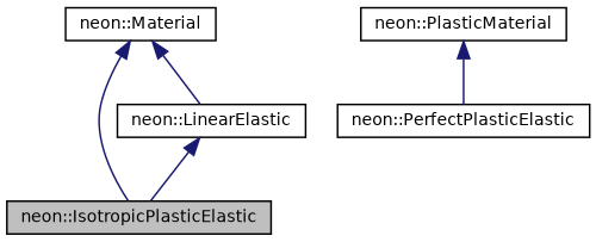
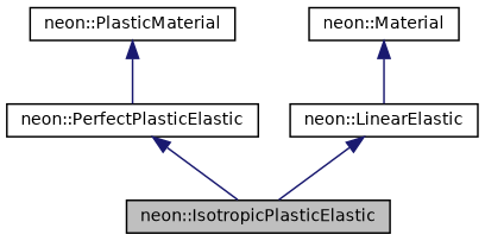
  digraph {
    node [color=black fillcolor=white fontname=Helvetica fontsize=10 shape=record style=filled]
    edge [color=midnightblue dir=back fontname=Helvetica fontsize=10 labelfontname=Helvetica labelfontsize=10 style=solid]
    n1 [fillcolor=grey75 fontcolor=black height=0.2 label="neon::IsotropicPlasticElastic" width=0.4]
    n2 [height=0.2 label="neon::PerfectPlasticElastic" width=0.4]
    n3 [height=0.2 label="neon::PlasticMaterial" width=0.4]
    n4 [height=0.2 label="neon::LinearElastic" width=0.4]
    n5 [height=0.2 label="neon::Material" width=0.4]
-   n5 -> n1
+   n2 -> n1
    n3 -> n2
    n4 -> n1
    n5 -> n4
  }
